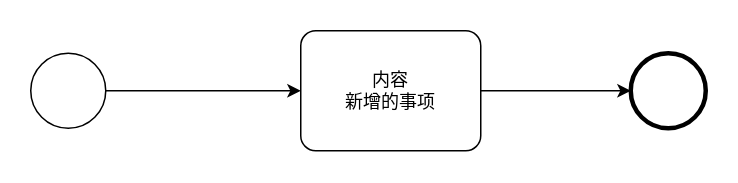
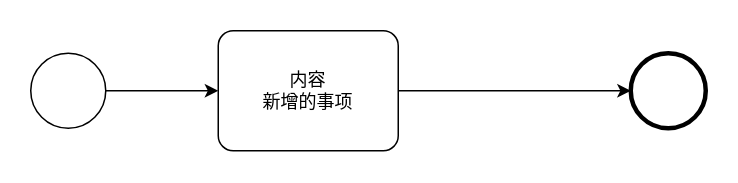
  <mxCell id="0" />
  <mxCell id="1" parent="0" />
  <mxCell id="2" style="edgeStyle=orthogonalEdgeStyle;rounded=0;orthogonalLoop=1;jettySize=auto;html=1;" edge="1" parent="1" source="3" target="5"><mxGeometry relative="1" as="geometry" /></mxCell>
  <mxCell id="3" value="" style="points=[[0.145,0.145,0],[0.5,0,0],[0.855,0.145,0],[1,0.5,0],[0.855,0.855,0],[0.5,1,0],[0.145,0.855,0],[0,0.5,0]];shape=mxgraph.bpmn.event;html=1;verticalLabelPosition=bottom;labelBackgroundColor=#ffffff;verticalAlign=top;align=center;perimeter=ellipsePerimeter;outlineConnect=0;aspect=fixed;outline=standard;symbol=general;" vertex="1" parent="1"><mxGeometry x="20" y="35" width="50" height="50" as="geometry" /></mxCell>
  <mxCell id="4" style="edgeStyle=orthogonalEdgeStyle;rounded=0;orthogonalLoop=1;jettySize=auto;html=1;entryX=0;entryY=0.5;entryDx=0;entryDy=0;entryPerimeter=0;" edge="1" parent="1" source="5" target="6"><mxGeometry relative="1" as="geometry" /></mxCell>
- <mxCell id="5" value="内容&lt;br&gt;新增的事项" style="points=[[0.25,0,0],[0.5,0,0],[0.75,0,0],[1,0.25,0],[1,0.5,0],[1,0.75,0],[0.75,1,0],[0.5,1,0],[0.25,1,0],[0,0.75,0],[0,0.5,0],[0,0.25,0]];shape=mxgraph.bpmn.task;whiteSpace=wrap;rectStyle=rounded;size=10;html=1;container=1;expand=0;collapsible=0;taskMarker=abstract;" vertex="1" parent="1"><mxGeometry x="200" y="20" width="120" height="80" as="geometry" /></mxCell>
+ <mxCell id="5" value="内容&lt;br&gt;新增的事项" style="points=[[0.25,0,0],[0.5,0,0],[0.75,0,0],[1,0.25,0],[1,0.5,0],[1,0.75,0],[0.75,1,0],[0.5,1,0],[0.25,1,0],[0,0.75,0],[0,0.5,0],[0,0.25,0]];shape=mxgraph.bpmn.task;whiteSpace=wrap;rectStyle=rounded;size=10;html=1;container=1;expand=0;collapsible=0;taskMarker=abstract;" vertex="1" parent="1"><mxGeometry x="145" y="20" width="120" height="80" as="geometry" /></mxCell>
  <mxCell id="6" value="" style="points=[[0.145,0.145,0],[0.5,0,0],[0.855,0.145,0],[1,0.5,0],[0.855,0.855,0],[0.5,1,0],[0.145,0.855,0],[0,0.5,0]];shape=mxgraph.bpmn.event;html=1;verticalLabelPosition=bottom;labelBackgroundColor=#ffffff;verticalAlign=top;align=center;perimeter=ellipsePerimeter;outlineConnect=0;aspect=fixed;outline=end;symbol=terminate2;" vertex="1" parent="1"><mxGeometry x="420" y="35" width="50" height="50" as="geometry" /></mxCell>
